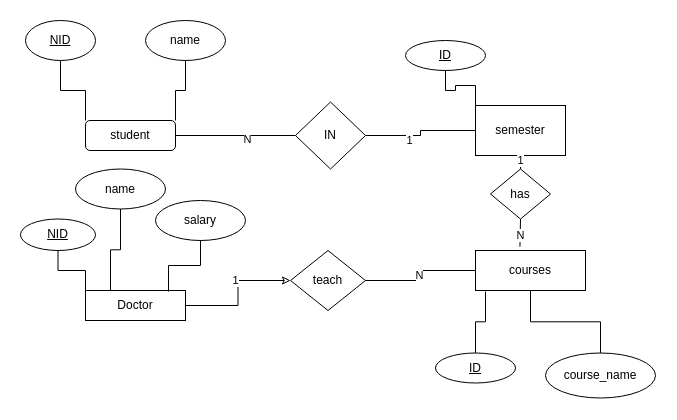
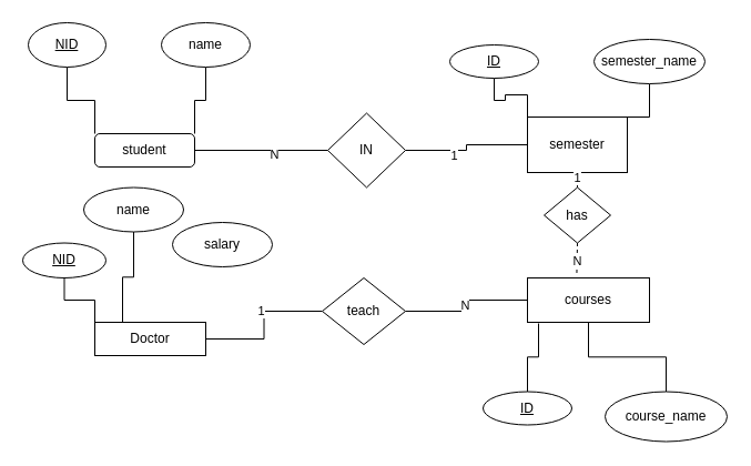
  <mxCell id="0" />
  <mxCell id="1" parent="0" />
  <mxCell id="2" style="edgeStyle=orthogonalEdgeStyle;rounded=0;orthogonalLoop=1;jettySize=auto;html=1;exitX=0;exitY=0;exitDx=0;exitDy=0;entryX=0.5;entryY=1;entryDx=0;entryDy=0;endArrow=none;endFill=0;" edge="1" parent="1" source="4" target="5"><mxGeometry relative="1" as="geometry" /></mxCell>
  <mxCell id="3" style="edgeStyle=orthogonalEdgeStyle;rounded=0;orthogonalLoop=1;jettySize=auto;html=1;exitX=1;exitY=0;exitDx=0;exitDy=0;entryX=0.5;entryY=1;entryDx=0;entryDy=0;endArrow=none;endFill=0;" edge="1" parent="1" source="4" target="6"><mxGeometry relative="1" as="geometry" /></mxCell>
  <mxCell id="4" value="student" style="rounded=1;whiteSpace=wrap;html=1;" vertex="1" parent="1"><mxGeometry x="85" y="120" width="90" height="30" as="geometry" /></mxCell>
  <mxCell id="5" value="&lt;u&gt;NID&lt;/u&gt;" style="ellipse;whiteSpace=wrap;html=1;" vertex="1" parent="1"><mxGeometry x="25" y="20" width="70" height="40" as="geometry" /></mxCell>
  <mxCell id="6" value="name" style="ellipse;whiteSpace=wrap;html=1;" vertex="1" parent="1"><mxGeometry x="145" y="20" width="80" height="40" as="geometry" /></mxCell>
  <mxCell id="7" style="edgeStyle=orthogonalEdgeStyle;rounded=0;orthogonalLoop=1;jettySize=auto;html=1;exitX=0;exitY=0;exitDx=0;exitDy=0;entryX=0.5;entryY=1;entryDx=0;entryDy=0;endArrow=none;endFill=0;" edge="1" parent="1" source="9" target="10"><mxGeometry relative="1" as="geometry" /></mxCell>
+ <mxCell id="8" style="edgeStyle=orthogonalEdgeStyle;rounded=0;orthogonalLoop=1;jettySize=auto;html=1;exitX=1;exitY=0;exitDx=0;exitDy=0;entryX=0.5;entryY=1;entryDx=0;entryDy=0;endArrow=none;endFill=0;" edge="1" parent="1" source="9" target="11"><mxGeometry relative="1" as="geometry" /></mxCell>
  <mxCell id="9" value="semester" style="rounded=0;whiteSpace=wrap;html=1;" vertex="1" parent="1"><mxGeometry x="475" y="105" width="90" height="50" as="geometry" /></mxCell>
  <mxCell id="10" value="&lt;u&gt;ID&lt;/u&gt;" style="ellipse;whiteSpace=wrap;html=1;" vertex="1" parent="1"><mxGeometry x="405" y="40" width="80" height="30" as="geometry" /></mxCell>
+ <mxCell id="11" value="semester_name" style="ellipse;whiteSpace=wrap;html=1;" vertex="1" parent="1"><mxGeometry x="535" y="35" width="100" height="40" as="geometry" /></mxCell>
  <mxCell id="12" style="edgeStyle=orthogonalEdgeStyle;rounded=0;orthogonalLoop=1;jettySize=auto;html=1;entryX=0;entryY=0.5;entryDx=0;entryDy=0;endArrow=none;endFill=0;" edge="1" parent="1" source="16" target="9"><mxGeometry relative="1" as="geometry" /></mxCell>
  <mxCell id="13" value="1&lt;br&gt;" style="edgeLabel;html=1;align=center;verticalAlign=middle;resizable=0;points=[];" vertex="1" connectable="0" parent="12"><mxGeometry x="-0.252" y="-4" relative="1" as="geometry"><mxPoint as="offset" /></mxGeometry></mxCell>
  <mxCell id="14" style="edgeStyle=orthogonalEdgeStyle;rounded=0;orthogonalLoop=1;jettySize=auto;html=1;endArrow=none;endFill=0;" edge="1" parent="1" source="16" target="4"><mxGeometry relative="1" as="geometry" /></mxCell>
  <mxCell id="15" value="N" style="edgeLabel;html=1;align=center;verticalAlign=middle;resizable=0;points=[];" vertex="1" connectable="0" parent="14"><mxGeometry x="-0.18" y="3" relative="1" as="geometry"><mxPoint as="offset" /></mxGeometry></mxCell>
  <mxCell id="16" value="IN" style="rhombus;whiteSpace=wrap;html=1;" vertex="1" parent="1"><mxGeometry x="295" y="101.5" width="70" height="67" as="geometry" /></mxCell>
  <mxCell id="17" value="courses" style="rounded=0;whiteSpace=wrap;html=1;" vertex="1" parent="1"><mxGeometry x="475" y="250" width="110" height="40" as="geometry" /></mxCell>
  <mxCell id="18" value="&lt;u&gt;ID&lt;/u&gt;" style="ellipse;whiteSpace=wrap;html=1;" vertex="1" parent="1"><mxGeometry x="435" y="352.5" width="80" height="30" as="geometry" /></mxCell>
  <mxCell id="19" style="edgeStyle=orthogonalEdgeStyle;rounded=0;orthogonalLoop=1;jettySize=auto;html=1;entryX=0.091;entryY=1.025;entryDx=0;entryDy=0;entryPerimeter=0;endArrow=none;endFill=0;" edge="1" parent="1" source="18" target="17"><mxGeometry relative="1" as="geometry" /></mxCell>
  <mxCell id="20" style="edgeStyle=orthogonalEdgeStyle;rounded=0;orthogonalLoop=1;jettySize=auto;html=1;entryX=0.5;entryY=1;entryDx=0;entryDy=0;endArrow=none;endFill=0;" edge="1" parent="1" source="21" target="17"><mxGeometry relative="1" as="geometry" /></mxCell>
  <mxCell id="21" value="course_name" style="ellipse;whiteSpace=wrap;html=1;" vertex="1" parent="1"><mxGeometry x="545" y="352.5" width="110" height="45" as="geometry" /></mxCell>
  <mxCell id="22" style="edgeStyle=orthogonalEdgeStyle;rounded=0;orthogonalLoop=1;jettySize=auto;html=1;exitX=0.5;exitY=0;exitDx=0;exitDy=0;entryX=0.5;entryY=1;entryDx=0;entryDy=0;endArrow=none;endFill=0;" edge="1" parent="1" source="24" target="9"><mxGeometry relative="1" as="geometry" /></mxCell>
  <mxCell id="23" value="1" style="edgeLabel;html=1;align=center;verticalAlign=middle;resizable=0;points=[];" vertex="1" connectable="0" parent="22"><mxGeometry x="0.298" y="1" relative="1" as="geometry"><mxPoint as="offset" /></mxGeometry></mxCell>
  <mxCell id="24" value="has" style="rhombus;whiteSpace=wrap;html=1;" vertex="1" parent="1"><mxGeometry x="490" y="168.5" width="60" height="50" as="geometry" /></mxCell>
- <mxCell id="25" style="edgeStyle=orthogonalEdgeStyle;rounded=0;orthogonalLoop=1;jettySize=auto;html=1;exitX=0.5;exitY=1;exitDx=0;exitDy=0;entryX=0.404;entryY=-0.095;entryDx=0;entryDy=0;entryPerimeter=0;endArrow=none;endFill=0;" edge="1" parent="1" source="24" target="17"><mxGeometry relative="1" as="geometry" /></mxCell>
+ <mxCell id="25" style="edgeStyle=orthogonalEdgeStyle;rounded=0;orthogonalLoop=1;jettySize=auto;html=1;exitX=0.5;exitY=1;exitDx=0;exitDy=0;entryX=0.404;entryY=-0.095;entryDx=0;entryDy=0;entryPerimeter=0;endArrow=none;endFill=0;dashed=1;" edge="1" parent="1" source="24" target="17"><mxGeometry relative="1" as="geometry" /></mxCell>
  <mxCell id="26" value="N" style="edgeLabel;html=1;align=center;verticalAlign=middle;resizable=0;points=[];" vertex="1" connectable="0" parent="25"><mxGeometry x="0.191" relative="1" as="geometry"><mxPoint as="offset" /></mxGeometry></mxCell>
- <mxCell id="27" style="edgeStyle=orthogonalEdgeStyle;rounded=0;orthogonalLoop=1;jettySize=auto;html=1;exitX=1;exitY=0.5;exitDx=0;exitDy=0;entryX=0;entryY=0.5;entryDx=0;entryDy=0;endArrow=classic;endFill=0;" edge="1" parent="1" source="29" target="36"><mxGeometry relative="1" as="geometry" /></mxCell>
+ <mxCell id="27" style="edgeStyle=orthogonalEdgeStyle;rounded=0;orthogonalLoop=1;jettySize=auto;html=1;exitX=1;exitY=0.5;exitDx=0;exitDy=0;entryX=0;entryY=0.5;entryDx=0;entryDy=0;endArrow=none;endFill=0;" edge="1" parent="1" source="29" target="36"><mxGeometry relative="1" as="geometry" /></mxCell>
  <mxCell id="28" value="1" style="edgeLabel;html=1;align=center;verticalAlign=middle;resizable=0;points=[];" vertex="1" connectable="0" parent="27"><mxGeometry x="0.192" y="3" relative="1" as="geometry"><mxPoint y="-1" as="offset" /></mxGeometry></mxCell>
  <mxCell id="29" value="Doctor" style="rounded=0;whiteSpace=wrap;html=1;" vertex="1" parent="1"><mxGeometry x="85" y="290" width="100" height="30" as="geometry" /></mxCell>
  <mxCell id="30" style="edgeStyle=orthogonalEdgeStyle;rounded=0;orthogonalLoop=1;jettySize=auto;html=1;entryX=0;entryY=0;entryDx=0;entryDy=0;endArrow=none;endFill=0;" edge="1" parent="1" source="31" target="29"><mxGeometry relative="1" as="geometry" /></mxCell>
  <mxCell id="31" value="&lt;u&gt;NID&lt;/u&gt;" style="ellipse;whiteSpace=wrap;html=1;" vertex="1" parent="1"><mxGeometry x="20" y="218.5" width="75" height="31.5" as="geometry" /></mxCell>
  <mxCell id="32" style="edgeStyle=orthogonalEdgeStyle;rounded=0;orthogonalLoop=1;jettySize=auto;html=1;entryX=0.25;entryY=0;entryDx=0;entryDy=0;endArrow=none;endFill=0;" edge="1" parent="1" source="33" target="29"><mxGeometry relative="1" as="geometry" /></mxCell>
  <mxCell id="33" value="name" style="ellipse;whiteSpace=wrap;html=1;" vertex="1" parent="1"><mxGeometry x="75" y="168.5" width="90" height="40" as="geometry" /></mxCell>
  <mxCell id="34" style="edgeStyle=orthogonalEdgeStyle;rounded=0;orthogonalLoop=1;jettySize=auto;html=1;exitX=1;exitY=0.5;exitDx=0;exitDy=0;entryX=0;entryY=0.5;entryDx=0;entryDy=0;endArrow=none;endFill=0;" edge="1" parent="1" source="36" target="17"><mxGeometry relative="1" as="geometry" /></mxCell>
  <mxCell id="35" value="N" style="edgeLabel;html=1;align=center;verticalAlign=middle;resizable=0;points=[];" vertex="1" connectable="0" parent="34"><mxGeometry x="0.017" y="2" relative="1" as="geometry"><mxPoint as="offset" /></mxGeometry></mxCell>
  <mxCell id="36" value="teach" style="rhombus;whiteSpace=wrap;html=1;" vertex="1" parent="1"><mxGeometry x="290" y="250" width="75" height="60" as="geometry" /></mxCell>
  <mxCell id="37" value="salary" style="ellipse;whiteSpace=wrap;html=1;" vertex="1" parent="1"><mxGeometry x="155" y="200" width="90" height="40" as="geometry" /></mxCell>
- <mxCell id="38" style="edgeStyle=orthogonalEdgeStyle;rounded=0;orthogonalLoop=1;jettySize=auto;html=1;entryX=0.83;entryY=0.033;entryDx=0;entryDy=0;entryPerimeter=0;endArrow=none;endFill=0;" edge="1" parent="1" source="37" target="29"><mxGeometry relative="1" as="geometry" /></mxCell>
